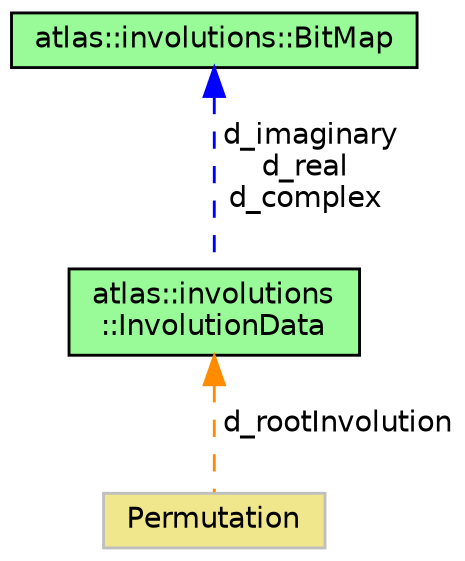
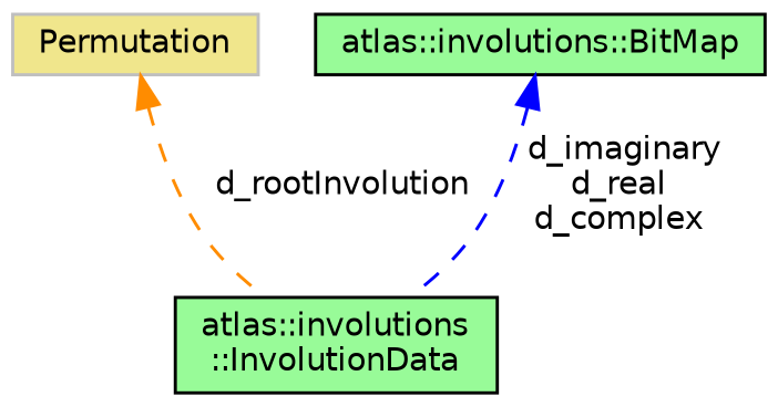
  digraph {
    node [color=black fillcolor=palegreen fontname=Helvetica fontsize=10 shape=record style=filled]
    edge [dir=back fontname=Helvetica fontsize=10 labelfontname=Helvetica labelfontsize=10 style=dashed]
    n1 [fontcolor=black height=0.2 label="atlas::involutions\l::InvolutionData" width=0.4]
    n2 [color=grey75 fillcolor=khaki height=0.2 label=Permutation width=0.4]
    n3 [height=0.2 label="atlas::involutions::BitMap" width=0.4]
-   n1 -> n2 [color=darkorange label=" d_rootInvolution"]
+   n2 -> n1 [color=darkorange label=" d_rootInvolution"]
    n3 -> n1 [color=blue label=" d_imaginary\nd_real\nd_complex"]
  }
